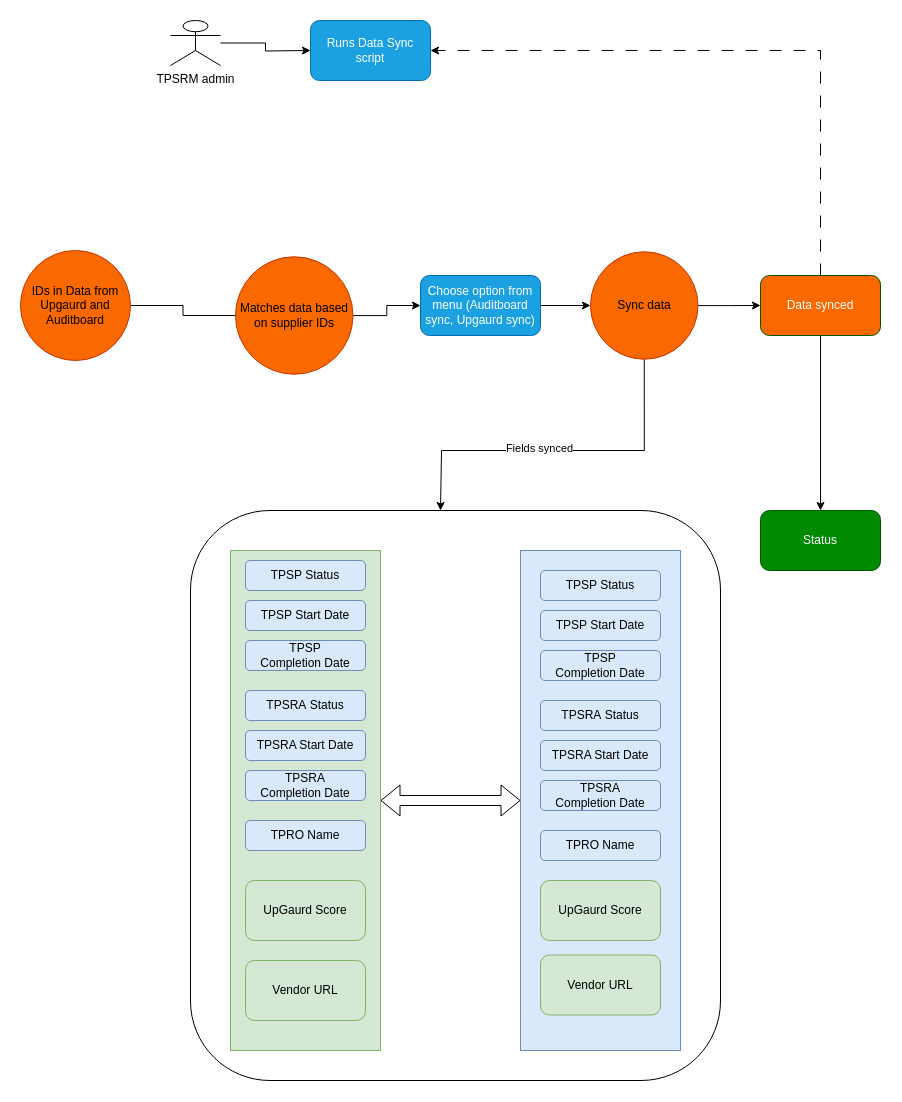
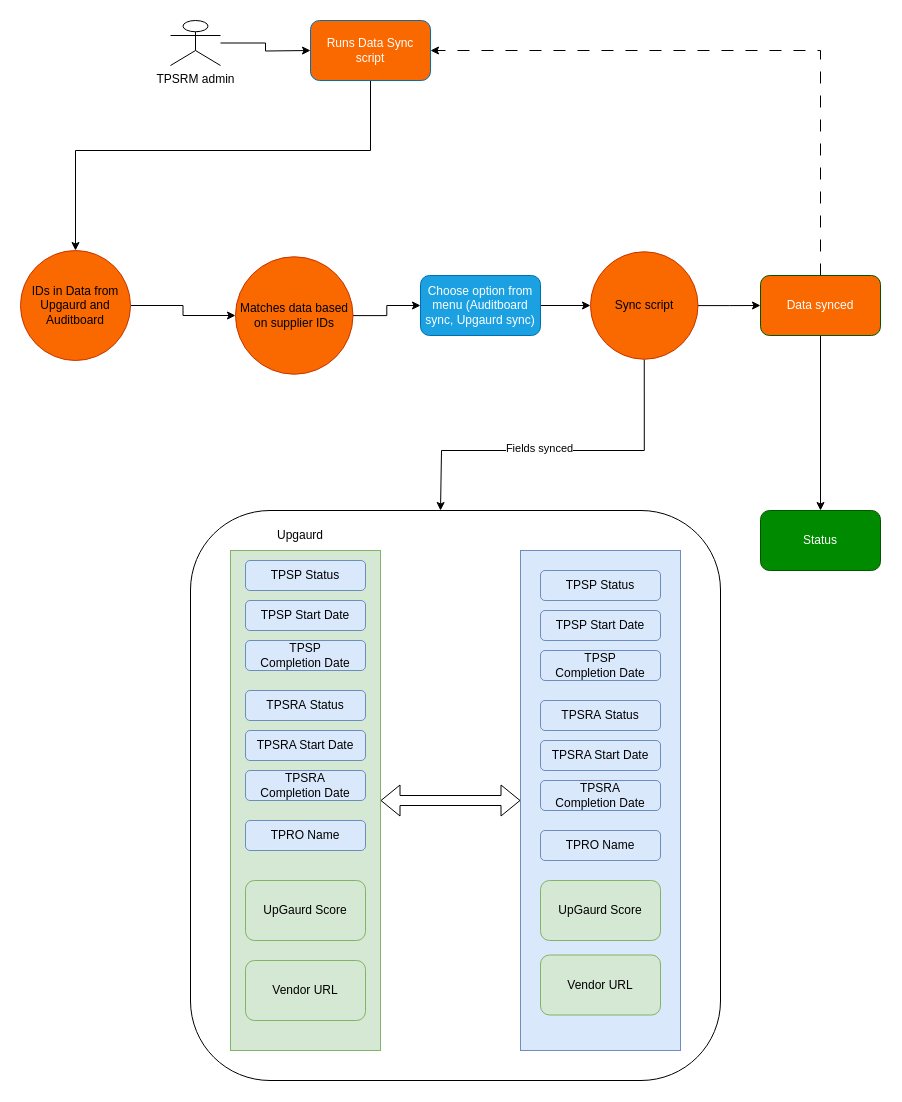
  <mxCell id="0" />
  <mxCell id="1" parent="0" />
  <mxCell id="2" style="edgeStyle=orthogonalEdgeStyle;rounded=0;orthogonalLoop=1;jettySize=auto;html=1;" edge="1" parent="1" source="3"><mxGeometry relative="1" as="geometry"><mxPoint x="310" y="50" as="targetPoint" /></mxGeometry></mxCell>
  <mxCell id="3" value="TPSRM admin" style="shape=umlActor;verticalLabelPosition=bottom;verticalAlign=top;html=1;outlineConnect=0;" vertex="1" parent="1"><mxGeometry x="170" y="20" width="50" height="45" as="geometry" /></mxCell>
- <mxCell id="5" value="Runs Data Sync script" style="rounded=1;whiteSpace=wrap;html=1;fillColor=#1ba1e2;strokeColor=#006EAF;fontColor=#ffffff;" vertex="1" parent="1"><mxGeometry x="310" y="20" width="120" height="60" as="geometry" /></mxCell>
- <mxCell id="6" style="edgeStyle=orthogonalEdgeStyle;rounded=0;orthogonalLoop=1;jettySize=auto;html=1;entryX=0;entryY=0.5;entryDx=0;entryDy=0;endArrow=none;" edge="1" parent="1" source="7" target="9"><mxGeometry relative="1" as="geometry"><mxPoint x="400" y="315" as="targetPoint" /></mxGeometry></mxCell>
+ <mxCell id="4" style="edgeStyle=orthogonalEdgeStyle;rounded=0;orthogonalLoop=1;jettySize=auto;html=1;entryX=0.5;entryY=0;entryDx=0;entryDy=0;" edge="1" parent="1" source="5" target="7"><mxGeometry relative="1" as="geometry"><mxPoint x="370" y="210" as="targetPoint" /><Array as="points"><mxPoint x="370" y="150" /><mxPoint x="75" y="150" /></Array></mxGeometry></mxCell>
+ <mxCell id="5" value="Runs Data Sync script" style="rounded=1;whiteSpace=wrap;html=1;fillColor=#fa6800;strokeColor=#006EAF;fontColor=#ffffff;" vertex="1" parent="1"><mxGeometry x="310" y="20" width="120" height="60" as="geometry" /></mxCell>
+ <mxCell id="6" style="edgeStyle=orthogonalEdgeStyle;rounded=0;orthogonalLoop=1;jettySize=auto;html=1;entryX=0;entryY=0.5;entryDx=0;entryDy=0;" edge="1" parent="1" source="7" target="9"><mxGeometry relative="1" as="geometry"><mxPoint x="400" y="315" as="targetPoint" /></mxGeometry></mxCell>
  <mxCell id="7" value="IDs in Data from Upgaurd and Auditboard" style="ellipse;whiteSpace=wrap;html=1;aspect=fixed;fillColor=#fa6800;fontColor=#000000;strokeColor=#C73500;" vertex="1" parent="1"><mxGeometry x="20" y="250" width="110" height="110" as="geometry" /></mxCell>
  <mxCell id="8" style="edgeStyle=orthogonalEdgeStyle;rounded=0;orthogonalLoop=1;jettySize=auto;html=1;entryX=0;entryY=0.5;entryDx=0;entryDy=0;" edge="1" parent="1" source="9" target="11"><mxGeometry relative="1" as="geometry"><mxPoint x="490" y="305" as="targetPoint" /></mxGeometry></mxCell>
  <mxCell id="9" value="Matches data based on supplier IDs" style="ellipse;whiteSpace=wrap;html=1;aspect=fixed;fillColor=#fa6800;fontColor=#000000;strokeColor=#C73500;" vertex="1" parent="1"><mxGeometry x="235" y="256.25" width="117.5" height="117.5" as="geometry" /></mxCell>
  <mxCell id="10" style="edgeStyle=orthogonalEdgeStyle;rounded=0;orthogonalLoop=1;jettySize=auto;html=1;entryX=0;entryY=0.5;entryDx=0;entryDy=0;entryPerimeter=0;" edge="1" parent="1" source="11" target="15"><mxGeometry relative="1" as="geometry"><mxPoint x="620" y="305" as="targetPoint" /></mxGeometry></mxCell>
  <mxCell id="11" value="Choose option from menu (Auditboard sync, Upgaurd sync)" style="rounded=1;whiteSpace=wrap;html=1;fillColor=#1ba1e2;fontColor=#ffffff;strokeColor=#006EAF;" vertex="1" parent="1"><mxGeometry x="420" y="275" width="120" height="60" as="geometry" /></mxCell>
  <mxCell id="12" style="edgeStyle=orthogonalEdgeStyle;rounded=0;orthogonalLoop=1;jettySize=auto;html=1;" edge="1" parent="1" source="15"><mxGeometry relative="1" as="geometry"><mxPoint x="440" y="510" as="targetPoint" /><Array as="points"><mxPoint x="644" y="450" /><mxPoint x="441" y="450" /></Array></mxGeometry></mxCell>
  <mxCell id="13" value="Fields synced" style="edgeLabel;html=1;align=center;verticalAlign=middle;resizable=0;points=[];" vertex="1" connectable="0" parent="12"><mxGeometry x="0.113" y="-3" relative="1" as="geometry"><mxPoint as="offset" /></mxGeometry></mxCell>
  <mxCell id="14" style="edgeStyle=orthogonalEdgeStyle;rounded=0;orthogonalLoop=1;jettySize=auto;html=1;entryX=0;entryY=0.5;entryDx=0;entryDy=0;" edge="1" parent="1" source="15" target="19"><mxGeometry relative="1" as="geometry"><mxPoint x="780" y="305" as="targetPoint" /></mxGeometry></mxCell>
- <mxCell id="15" value="Sync data" style="ellipse;whiteSpace=wrap;html=1;aspect=fixed;fillColor=#fa6800;fontColor=#000000;strokeColor=#C73500;" vertex="1" parent="1"><mxGeometry x="590" y="251.25" width="107.5" height="107.5" as="geometry" /></mxCell>
+ <mxCell id="15" value="Sync script" style="ellipse;whiteSpace=wrap;html=1;aspect=fixed;fillColor=#fa6800;fontColor=#000000;strokeColor=#C73500;" vertex="1" parent="1"><mxGeometry x="590" y="251.25" width="107.5" height="107.5" as="geometry" /></mxCell>
  <mxCell id="16" style="edgeStyle=orthogonalEdgeStyle;rounded=0;orthogonalLoop=1;jettySize=auto;html=1;entryX=1;entryY=0.5;entryDx=0;entryDy=0;strokeColor=none;" edge="1" parent="1" source="19" target="5"><mxGeometry relative="1" as="geometry"><Array as="points"><mxPoint x="820" y="50" /></Array></mxGeometry></mxCell>
  <mxCell id="17" style="edgeStyle=orthogonalEdgeStyle;rounded=0;orthogonalLoop=1;jettySize=auto;html=1;" edge="1" parent="1" source="19"><mxGeometry relative="1" as="geometry"><mxPoint x="820" y="510" as="targetPoint" /></mxGeometry></mxCell>
  <mxCell id="18" style="edgeStyle=orthogonalEdgeStyle;rounded=0;orthogonalLoop=1;jettySize=auto;html=1;entryX=1;entryY=0.5;entryDx=0;entryDy=0;dashed=1;dashPattern=12 12;" edge="1" parent="1" source="19" target="5"><mxGeometry relative="1" as="geometry"><Array as="points"><mxPoint x="820" y="50" /></Array></mxGeometry></mxCell>
  <mxCell id="19" value="Data synced" style="rounded=1;whiteSpace=wrap;html=1;fillColor=#fa6800;fontColor=#ffffff;strokeColor=#005700;" vertex="1" parent="1"><mxGeometry x="760" y="275" width="120" height="60" as="geometry" /></mxCell>
  <mxCell id="20" value="Status" style="rounded=1;whiteSpace=wrap;html=1;fillColor=#008a00;strokeColor=#005700;fontColor=#ffffff;" vertex="1" parent="1"><mxGeometry x="760" y="510" width="120" height="60" as="geometry" /></mxCell>
  <mxCell id="21" value="" style="rounded=0;whiteSpace=wrap;html=1;fillColor=#d5e8d4;strokeColor=#82b366;" vertex="1" parent="1"><mxGeometry x="230" y="550" width="150" height="500" as="geometry" /></mxCell>
  <mxCell id="22" value="" style="rounded=0;whiteSpace=wrap;html=1;fillColor=#dae8fc;strokeColor=#6c8ebf;" vertex="1" parent="1"><mxGeometry x="520" y="550" width="160" height="500" as="geometry" /></mxCell>
  <mxCell id="23" value="TPSP Status" style="rounded=1;whiteSpace=wrap;html=1;fillColor=#dae8fc;strokeColor=#6c8ebf;" vertex="1" parent="1"><mxGeometry x="540" y="570" width="120" height="30" as="geometry" /></mxCell>
  <mxCell id="24" value="TPSP Start Date" style="rounded=1;whiteSpace=wrap;html=1;fillColor=#dae8fc;strokeColor=#6c8ebf;" vertex="1" parent="1"><mxGeometry x="540" y="610" width="120" height="30" as="geometry" /></mxCell>
  <mxCell id="25" value="TPSP Completion&amp;nbsp;&lt;span style=&quot;background-color: initial;&quot;&gt;Date&lt;/span&gt;" style="rounded=1;whiteSpace=wrap;html=1;fillColor=#dae8fc;strokeColor=#6c8ebf;" vertex="1" parent="1"><mxGeometry x="540" y="650" width="120" height="30" as="geometry" /></mxCell>
  <mxCell id="26" value="TPSRA&lt;span style=&quot;background-color: initial;&quot;&gt;&amp;nbsp;Status&lt;/span&gt;" style="rounded=1;whiteSpace=wrap;html=1;fillColor=#dae8fc;strokeColor=#6c8ebf;" vertex="1" parent="1"><mxGeometry x="540" y="700" width="120" height="30" as="geometry" /></mxCell>
  <mxCell id="27" value="TPSRA Start Date" style="rounded=1;whiteSpace=wrap;html=1;fillColor=#dae8fc;strokeColor=#6c8ebf;" vertex="1" parent="1"><mxGeometry x="540" y="740" width="120" height="30" as="geometry" /></mxCell>
  <mxCell id="28" value="TPSRA Completion&amp;nbsp;&lt;span style=&quot;background-color: initial;&quot;&gt;Date&lt;/span&gt;" style="rounded=1;whiteSpace=wrap;html=1;fillColor=#dae8fc;strokeColor=#6c8ebf;" vertex="1" parent="1"><mxGeometry x="540" y="780" width="120" height="30" as="geometry" /></mxCell>
  <mxCell id="29" value="TPRO Name" style="rounded=1;whiteSpace=wrap;html=1;fillColor=#dae8fc;strokeColor=#6c8ebf;" vertex="1" parent="1"><mxGeometry x="540" y="830" width="120" height="30" as="geometry" /></mxCell>
  <mxCell id="30" value="UpGaurd Score" style="rounded=1;whiteSpace=wrap;html=1;fillColor=#d5e8d4;strokeColor=#82b366;" vertex="1" parent="1"><mxGeometry x="245" y="880" width="120" height="60" as="geometry" /></mxCell>
  <mxCell id="31" value="TPSP Status" style="rounded=1;whiteSpace=wrap;html=1;fillColor=#dae8fc;strokeColor=#6c8ebf;" vertex="1" parent="1"><mxGeometry x="245" y="560" width="120" height="30" as="geometry" /></mxCell>
  <mxCell id="32" value="TPSP Start Date" style="rounded=1;whiteSpace=wrap;html=1;fillColor=#dae8fc;strokeColor=#6c8ebf;" vertex="1" parent="1"><mxGeometry x="245" y="600" width="120" height="30" as="geometry" /></mxCell>
  <mxCell id="33" value="TPSP Completion&amp;nbsp;&lt;span style=&quot;background-color: initial;&quot;&gt;Date&lt;/span&gt;" style="rounded=1;whiteSpace=wrap;html=1;fillColor=#dae8fc;strokeColor=#6c8ebf;" vertex="1" parent="1"><mxGeometry x="245" y="640" width="120" height="30" as="geometry" /></mxCell>
  <mxCell id="34" value="TPSRA&lt;span style=&quot;background-color: initial;&quot;&gt;&amp;nbsp;Status&lt;/span&gt;" style="rounded=1;whiteSpace=wrap;html=1;fillColor=#dae8fc;strokeColor=#6c8ebf;" vertex="1" parent="1"><mxGeometry x="245" y="690" width="120" height="30" as="geometry" /></mxCell>
  <mxCell id="35" value="TPSRA Start Date" style="rounded=1;whiteSpace=wrap;html=1;fillColor=#dae8fc;strokeColor=#6c8ebf;" vertex="1" parent="1"><mxGeometry x="245" y="730" width="120" height="30" as="geometry" /></mxCell>
  <mxCell id="36" value="TPSRA Completion&amp;nbsp;&lt;span style=&quot;background-color: initial;&quot;&gt;Date&lt;/span&gt;" style="rounded=1;whiteSpace=wrap;html=1;fillColor=#dae8fc;strokeColor=#6c8ebf;" vertex="1" parent="1"><mxGeometry x="245" y="770" width="120" height="30" as="geometry" /></mxCell>
  <mxCell id="37" value="TPRO Name" style="rounded=1;whiteSpace=wrap;html=1;fillColor=#dae8fc;strokeColor=#6c8ebf;" vertex="1" parent="1"><mxGeometry x="245" y="820" width="120" height="30" as="geometry" /></mxCell>
  <mxCell id="38" value="UpGaurd Score" style="rounded=1;whiteSpace=wrap;html=1;fillColor=#d5e8d4;strokeColor=#82b366;" vertex="1" parent="1"><mxGeometry x="540" y="880" width="120" height="60" as="geometry" /></mxCell>
+ <mxCell id="39" value="Upgaurd" style="text;html=1;align=center;verticalAlign=middle;whiteSpace=wrap;rounded=0;" vertex="1" parent="1"><mxGeometry x="270" y="520" width="60" height="30" as="geometry" /></mxCell>
  <mxCell id="40" value="" style="shape=flexArrow;endArrow=classic;startArrow=classic;html=1;rounded=0;exitX=1;exitY=0.5;exitDx=0;exitDy=0;" edge="1" parent="1" source="21" target="22"><mxGeometry width="100" height="100" relative="1" as="geometry"><mxPoint x="410" y="770" as="sourcePoint" /><mxPoint x="510" y="670" as="targetPoint" /></mxGeometry></mxCell>
  <mxCell id="41" value="Vendor URL" style="rounded=1;whiteSpace=wrap;html=1;fillColor=#d5e8d4;strokeColor=#82b366;" vertex="1" parent="1"><mxGeometry x="245" y="960" width="120" height="60" as="geometry" /></mxCell>
  <mxCell id="42" value="Vendor URL" style="rounded=1;whiteSpace=wrap;html=1;fillColor=#d5e8d4;strokeColor=#82b366;" vertex="1" parent="1"><mxGeometry x="540" y="954.5" width="120" height="60" as="geometry" /></mxCell>
  <mxCell id="43" value="" style="rounded=1;whiteSpace=wrap;html=1;fillColor=none;" vertex="1" parent="1"><mxGeometry x="190" y="510" width="530" height="570" as="geometry" /></mxCell>
